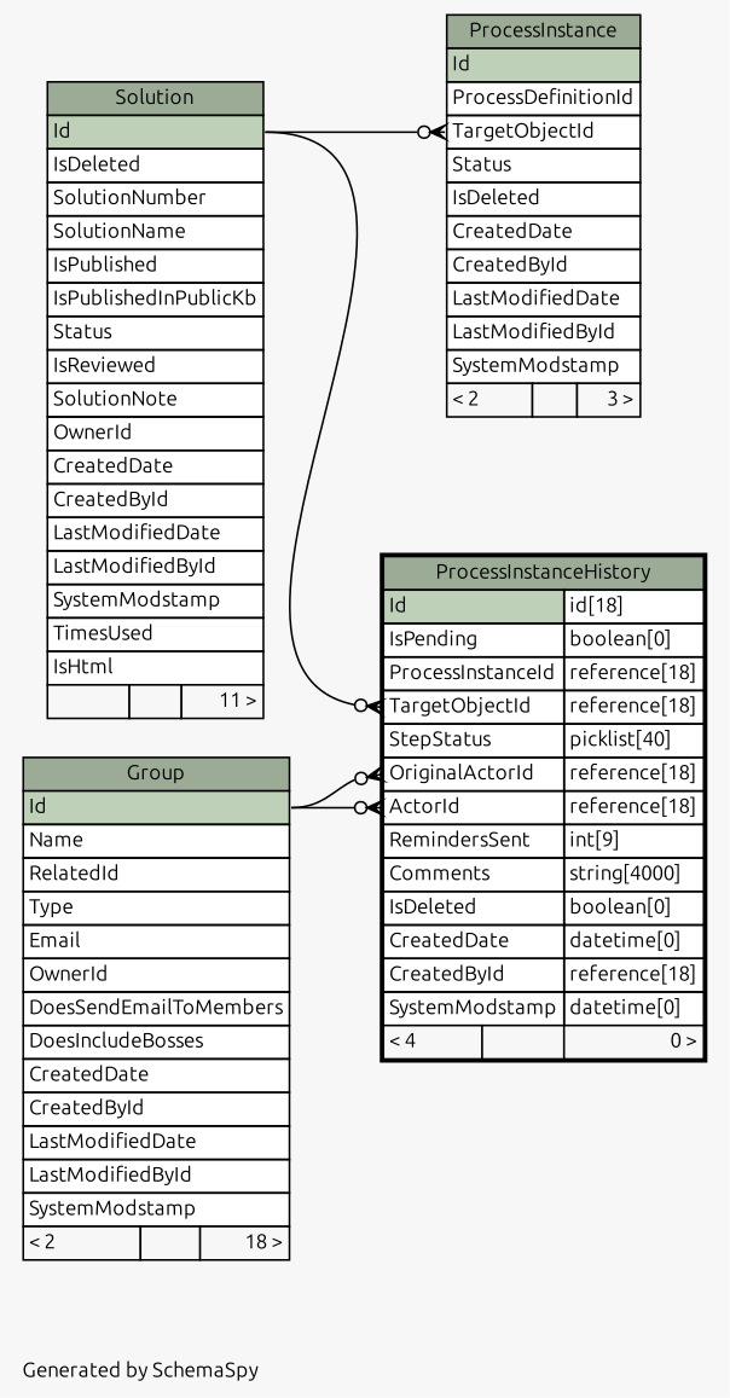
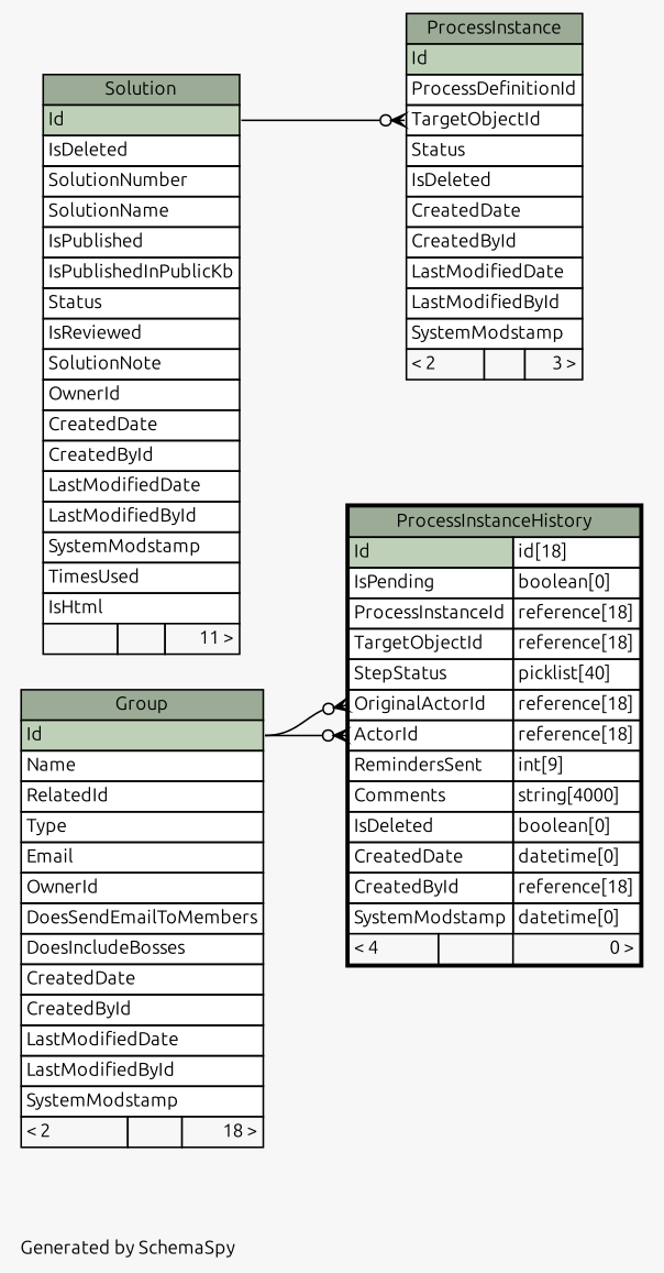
  digraph {
    bgcolor="#f7f7f7"
    fontname=Ubuntu
    fontsize=11
    label="\nGenerated by SchemaSpy"
    labeljust=l
    nodesep=0.18
    rankdir=RL
    ranksep=0.46
    node [fontname=Ubuntu fontsize=11 shape=plaintext]
    edge [arrowhead=none arrowsize=0.8 arrowtail=crowodot dir=back fontname=Ubuntu headport="Id:e" tailport="TargetObjectId:w"]
    n1 [label=<     <TABLE BORDER="0" CELLBORDER="1" CELLSPACING="0" BGCOLOR="#ffffff">       <TR><TD COLSPAN="3" BGCOLOR="#9bab96" ALIGN="CENTER">ProcessInstance</TD></TR>       <TR><TD PORT="Id" COLSPAN="3" BGCOLOR="#bed1b8" ALIGN="LEFT">Id</TD></TR>       <TR><TD PORT="ProcessDefinitionId" COLSPAN="3" ALIGN="LEFT">ProcessDefinitionId</TD></TR>       <TR><TD PORT="TargetObjectId" COLSPAN="3" ALIGN="LEFT">TargetObjectId</TD></TR>       <TR><TD PORT="Status" COLSPAN="3" ALIGN="LEFT">Status</TD></TR>       <TR><TD PORT="IsDeleted" COLSPAN="3" ALIGN="LEFT">IsDeleted</TD></TR>       <TR><TD PORT="CreatedDate" COLSPAN="3" ALIGN="LEFT">CreatedDate</TD></TR>       <TR><TD PORT="CreatedById" COLSPAN="3" ALIGN="LEFT">CreatedById</TD></TR>       <TR><TD PORT="LastModifiedDate" COLSPAN="3" ALIGN="LEFT">LastModifiedDate</TD></TR>       <TR><TD PORT="LastModifiedById" COLSPAN="3" ALIGN="LEFT">LastModifiedById</TD></TR>       <TR><TD PORT="SystemModstamp" COLSPAN="3" ALIGN="LEFT">SystemModstamp</TD></TR>       <TR><TD ALIGN="LEFT" BGCOLOR="#f7f7f7">&lt; 2</TD><TD ALIGN="RIGHT" BGCOLOR="#f7f7f7">  </TD><TD ALIGN="RIGHT" BGCOLOR="#f7f7f7">3 &gt;</TD></TR>     </TABLE>>]
    n2 [label=<     <TABLE BORDER="0" CELLBORDER="1" CELLSPACING="0" BGCOLOR="#ffffff">       <TR><TD COLSPAN="3" BGCOLOR="#9bab96" ALIGN="CENTER">Solution</TD></TR>       <TR><TD PORT="Id" COLSPAN="3" BGCOLOR="#bed1b8" ALIGN="LEFT">Id</TD></TR>       <TR><TD PORT="IsDeleted" COLSPAN="3" ALIGN="LEFT">IsDeleted</TD></TR>       <TR><TD PORT="SolutionNumber" COLSPAN="3" ALIGN="LEFT">SolutionNumber</TD></TR>       <TR><TD PORT="SolutionName" COLSPAN="3" ALIGN="LEFT">SolutionName</TD></TR>       <TR><TD PORT="IsPublished" COLSPAN="3" ALIGN="LEFT">IsPublished</TD></TR>       <TR><TD PORT="IsPublishedInPublicKb" COLSPAN="3" ALIGN="LEFT">IsPublishedInPublicKb</TD></TR>       <TR><TD PORT="Status" COLSPAN="3" ALIGN="LEFT">Status</TD></TR>       <TR><TD PORT="IsReviewed" COLSPAN="3" ALIGN="LEFT">IsReviewed</TD></TR>       <TR><TD PORT="SolutionNote" COLSPAN="3" ALIGN="LEFT">SolutionNote</TD></TR>       <TR><TD PORT="OwnerId" COLSPAN="3" ALIGN="LEFT">OwnerId</TD></TR>       <TR><TD PORT="CreatedDate" COLSPAN="3" ALIGN="LEFT">CreatedDate</TD></TR>       <TR><TD PORT="CreatedById" COLSPAN="3" ALIGN="LEFT">CreatedById</TD></TR>       <TR><TD PORT="LastModifiedDate" COLSPAN="3" ALIGN="LEFT">LastModifiedDate</TD></TR>       <TR><TD PORT="LastModifiedById" COLSPAN="3" ALIGN="LEFT">LastModifiedById</TD></TR>       <TR><TD PORT="SystemModstamp" COLSPAN="3" ALIGN="LEFT">SystemModstamp</TD></TR>       <TR><TD PORT="TimesUsed" COLSPAN="3" ALIGN="LEFT">TimesUsed</TD></TR>       <TR><TD PORT="IsHtml" COLSPAN="3" ALIGN="LEFT">IsHtml</TD></TR>       <TR><TD ALIGN="LEFT" BGCOLOR="#f7f7f7">  </TD><TD ALIGN="RIGHT" BGCOLOR="#f7f7f7">  </TD><TD ALIGN="RIGHT" BGCOLOR="#f7f7f7">11 &gt;</TD></TR>     </TABLE>>]
    n3 [label=<     <TABLE BORDER="2" CELLBORDER="1" CELLSPACING="0" BGCOLOR="#ffffff">       <TR><TD COLSPAN="3" BGCOLOR="#9bab96" ALIGN="CENTER">ProcessInstanceHistory</TD></TR>       <TR><TD PORT="Id" COLSPAN="2" BGCOLOR="#bed1b8" ALIGN="LEFT">Id</TD><TD PORT="Id.type" ALIGN="LEFT">id[18]</TD></TR>       <TR><TD PORT="IsPending" COLSPAN="2" ALIGN="LEFT">IsPending</TD><TD PORT="IsPending.type" ALIGN="LEFT">boolean[0]</TD></TR>       <TR><TD PORT="ProcessInstanceId" COLSPAN="2" ALIGN="LEFT">ProcessInstanceId</TD><TD PORT="ProcessInstanceId.type" ALIGN="LEFT">reference[18]</TD></TR>       <TR><TD PORT="TargetObjectId" COLSPAN="2" ALIGN="LEFT">TargetObjectId</TD><TD PORT="TargetObjectId.type" ALIGN="LEFT">reference[18]</TD></TR>       <TR><TD PORT="StepStatus" COLSPAN="2" ALIGN="LEFT">StepStatus</TD><TD PORT="StepStatus.type" ALIGN="LEFT">picklist[40]</TD></TR>       <TR><TD PORT="OriginalActorId" COLSPAN="2" ALIGN="LEFT">OriginalActorId</TD><TD PORT="OriginalActorId.type" ALIGN="LEFT">reference[18]</TD></TR>       <TR><TD PORT="ActorId" COLSPAN="2" ALIGN="LEFT">ActorId</TD><TD PORT="ActorId.type" ALIGN="LEFT">reference[18]</TD></TR>       <TR><TD PORT="RemindersSent" COLSPAN="2" ALIGN="LEFT">RemindersSent</TD><TD PORT="RemindersSent.type" ALIGN="LEFT">int[9]</TD></TR>       <TR><TD PORT="Comments" COLSPAN="2" ALIGN="LEFT">Comments</TD><TD PORT="Comments.type" ALIGN="LEFT">string[4000]</TD></TR>       <TR><TD PORT="IsDeleted" COLSPAN="2" ALIGN="LEFT">IsDeleted</TD><TD PORT="IsDeleted.type" ALIGN="LEFT">boolean[0]</TD></TR>       <TR><TD PORT="CreatedDate" COLSPAN="2" ALIGN="LEFT">CreatedDate</TD><TD PORT="CreatedDate.type" ALIGN="LEFT">datetime[0]</TD></TR>       <TR><TD PORT="CreatedById" COLSPAN="2" ALIGN="LEFT">CreatedById</TD><TD PORT="CreatedById.type" ALIGN="LEFT">reference[18]</TD></TR>       <TR><TD PORT="SystemModstamp" COLSPAN="2" ALIGN="LEFT">SystemModstamp</TD><TD PORT="SystemModstamp.type" ALIGN="LEFT">datetime[0]</TD></TR>       <TR><TD ALIGN="LEFT" BGCOLOR="#f7f7f7">&lt; 4</TD><TD ALIGN="RIGHT" BGCOLOR="#f7f7f7">  </TD><TD ALIGN="RIGHT" BGCOLOR="#f7f7f7">0 &gt;</TD></TR>     </TABLE>>]
    n4 [label=<     <TABLE BORDER="0" CELLBORDER="1" CELLSPACING="0" BGCOLOR="#ffffff">       <TR><TD COLSPAN="3" BGCOLOR="#9bab96" ALIGN="CENTER">Group</TD></TR>       <TR><TD PORT="Id" COLSPAN="3" BGCOLOR="#bed1b8" ALIGN="LEFT">Id</TD></TR>       <TR><TD PORT="Name" COLSPAN="3" ALIGN="LEFT">Name</TD></TR>       <TR><TD PORT="RelatedId" COLSPAN="3" ALIGN="LEFT">RelatedId</TD></TR>       <TR><TD PORT="Type" COLSPAN="3" ALIGN="LEFT">Type</TD></TR>       <TR><TD PORT="Email" COLSPAN="3" ALIGN="LEFT">Email</TD></TR>       <TR><TD PORT="OwnerId" COLSPAN="3" ALIGN="LEFT">OwnerId</TD></TR>       <TR><TD PORT="DoesSendEmailToMembers" COLSPAN="3" ALIGN="LEFT">DoesSendEmailToMembers</TD></TR>       <TR><TD PORT="DoesIncludeBosses" COLSPAN="3" ALIGN="LEFT">DoesIncludeBosses</TD></TR>       <TR><TD PORT="CreatedDate" COLSPAN="3" ALIGN="LEFT">CreatedDate</TD></TR>       <TR><TD PORT="CreatedById" COLSPAN="3" ALIGN="LEFT">CreatedById</TD></TR>       <TR><TD PORT="LastModifiedDate" COLSPAN="3" ALIGN="LEFT">LastModifiedDate</TD></TR>       <TR><TD PORT="LastModifiedById" COLSPAN="3" ALIGN="LEFT">LastModifiedById</TD></TR>       <TR><TD PORT="SystemModstamp" COLSPAN="3" ALIGN="LEFT">SystemModstamp</TD></TR>       <TR><TD ALIGN="LEFT" BGCOLOR="#f7f7f7">&lt; 2</TD><TD ALIGN="RIGHT" BGCOLOR="#f7f7f7">  </TD><TD ALIGN="RIGHT" BGCOLOR="#f7f7f7">18 &gt;</TD></TR>     </TABLE>>]
    n1 -> n2
-   n3 -> n2
    n3 -> n4 [tailport="ActorId:w"]
    n3 -> n4 [tailport="OriginalActorId:w"]
  }
